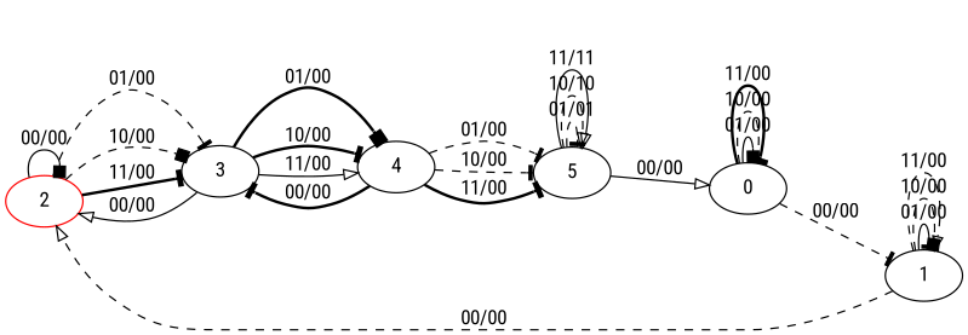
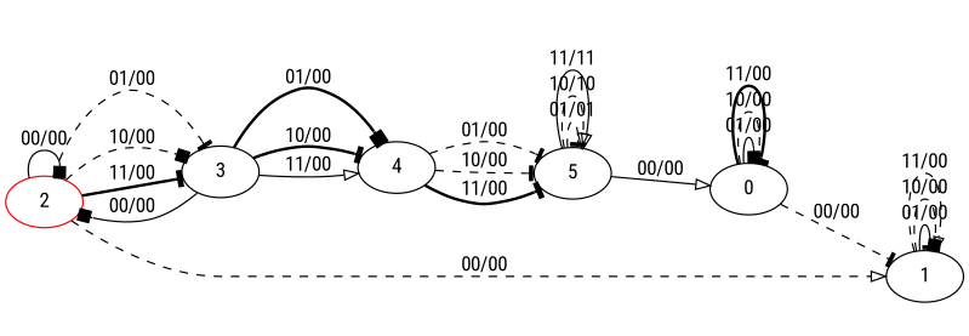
  digraph {
    fontname="Roboto Condensed"
    rankdir=LR
    node [fontname="Roboto Condensed"]
    edge [arrowhead=tee fontname="Roboto Condensed" style=dashed]
    2 [color=red]
    3
    4
    0
    1
    5
    2 -> 2 [arrowhead=box label="00/00" style=solid]
    2 -> 3 [label="01/00"]
    2 -> 3 [arrowhead=box label="10/00"]
    2 -> 3 [label="11/00" style=bold]
-   3 -> 2 [arrowhead=onormal label="00/00" style=solid]
+   3 -> 2 [arrowhead=box label="00/00" style=solid]
    3 -> 4 [arrowhead=box label="01/00" style=bold]
    3 -> 4 [label="10/00" style=bold]
    3 -> 4 [arrowhead=onormal label="11/00" style=solid]
-   4 -> 3 [label="00/00" style=bold]
    4 -> 5 [label="01/00"]
    4 -> 5 [label="10/00"]
    4 -> 5 [label="11/00" style=bold]
    0 -> 0 [arrowhead=box label="01/00" style=solid]
    0 -> 0 [label="10/00"]
    0 -> 0 [label="11/00" style=bold]
    0 -> 1 [label="00/00"]
-   1 -> 2 [arrowhead=onormal label="00/00"]
+   2 -> 1 [arrowhead=onormal label="00/00"]
    1 -> 1 [label="01/00" style=solid]
    1 -> 1 [arrowhead=box label="10/00"]
    1 -> 1 [arrowhead=onormal label="11/00"]
    5 -> 0 [arrowhead=onormal label="00/00" style=solid]
    5 -> 5 [label="01/01"]
    5 -> 5 [arrowhead=onormal label="10/10"]
    5 -> 5 [arrowhead=onormal label="11/11" style=solid]
  }
